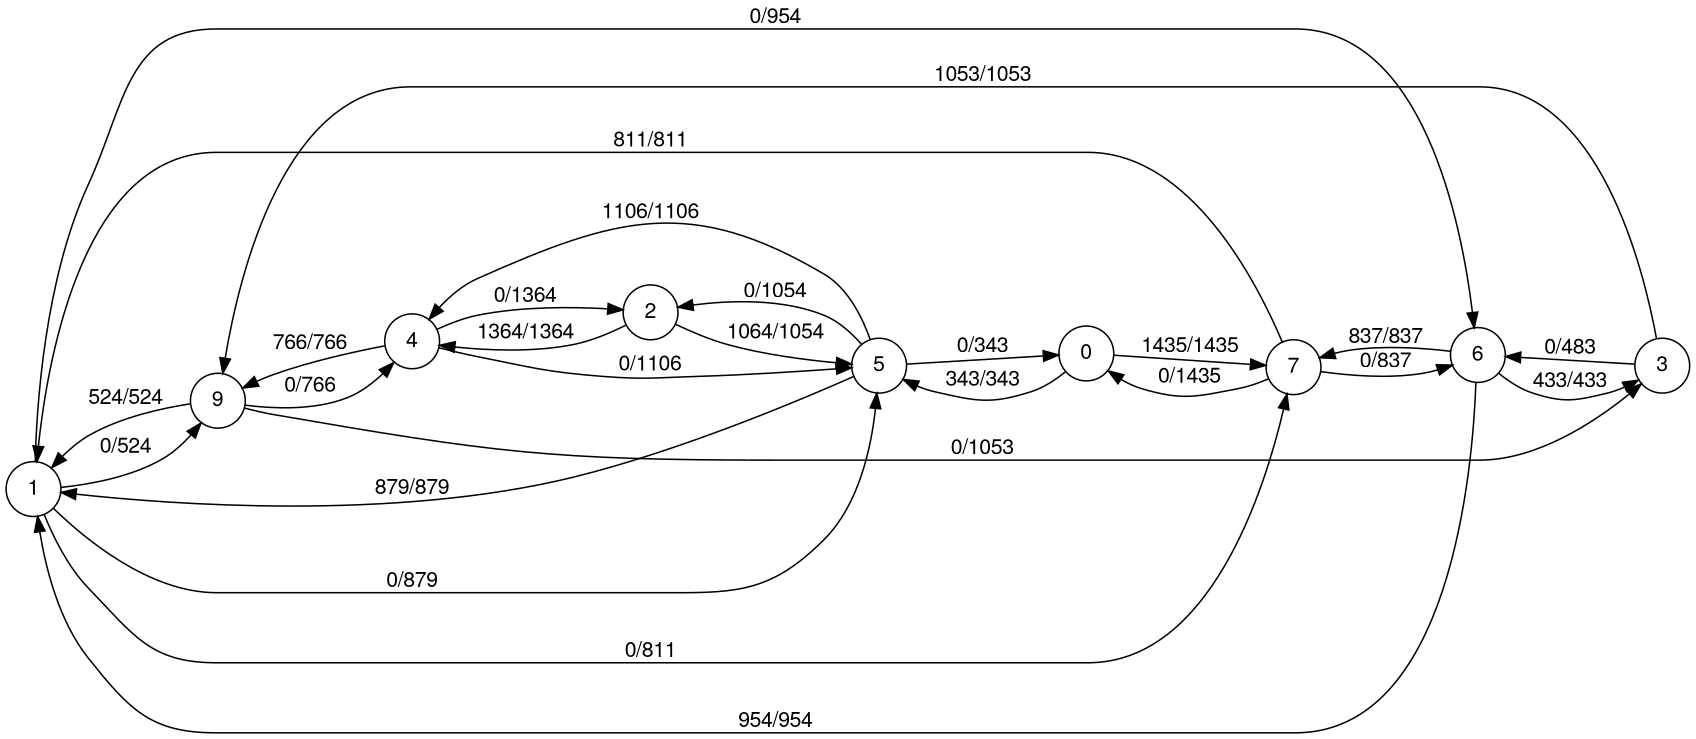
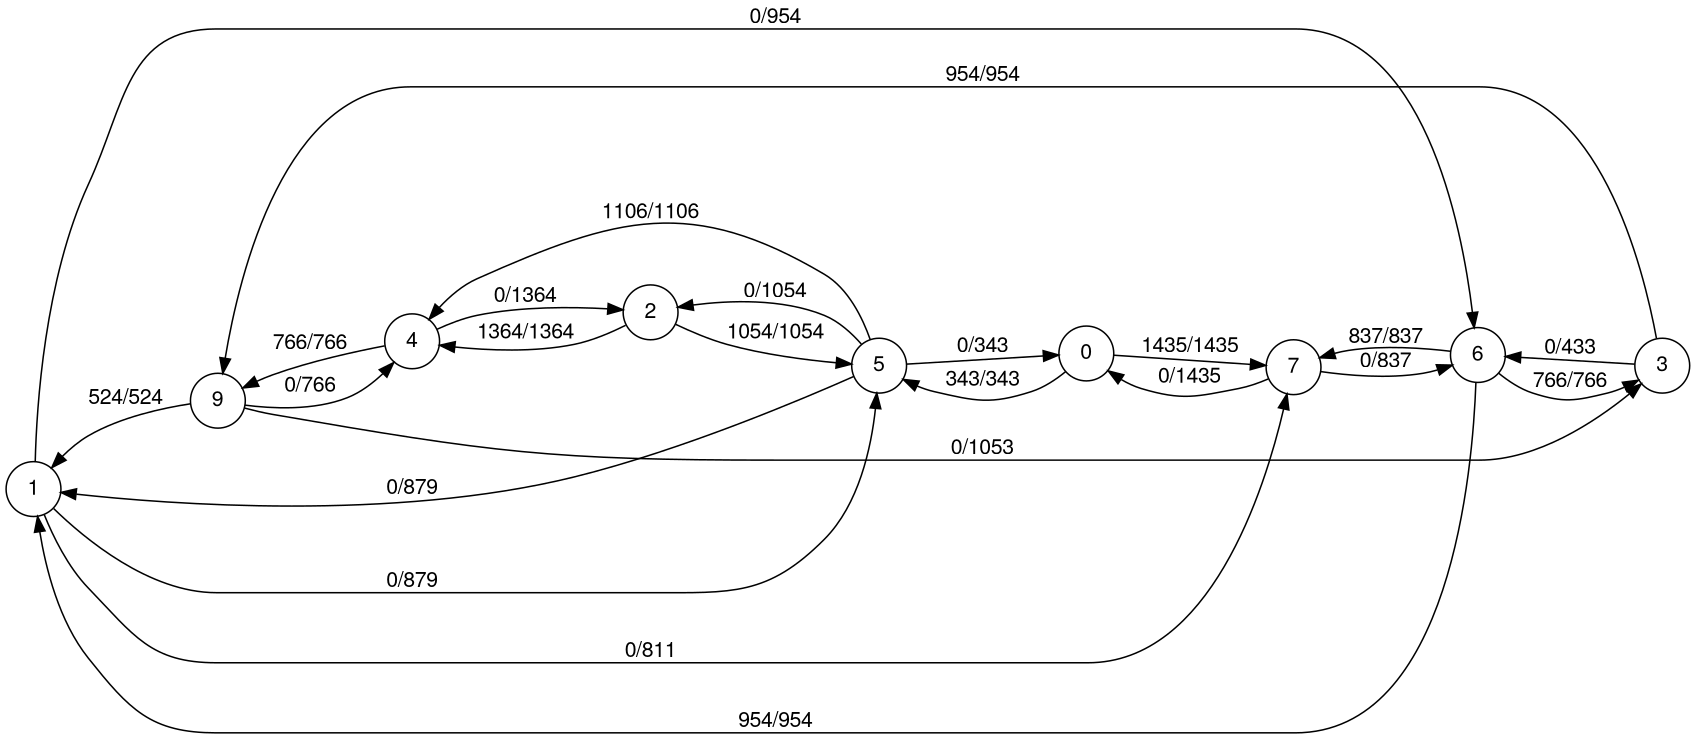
  digraph {
    fontname="Helvetica,Arial,sans-serif"
    rankdir=LR
    node [fontname="Helvetica,Arial,sans-serif" shape=circle]
    edge [fontname="Helvetica,Arial,sans-serif"]
    1
    9
    7
    5
    6
    3
    4
    0
    2
-   1 -> 9 [label="0/524"]
    1 -> 7 [label="0/811"]
    1 -> 5 [label="0/879"]
    1 -> 6 [label="0/954"]
    9 -> 1 [label="524/524"]
    9 -> 3 [label="0/1053"]
    9 -> 4 [label="0/766"]
-   7 -> 1 [label="811/811"]
    7 -> 6 [label="0/837"]
    7 -> 0 [label="0/1435"]
-   5 -> 1 [label="879/879"]
+   5 -> 1 [label="0/879"]
    5 -> 4 [label="1106/1106"]
    5 -> 0 [label="0/343"]
    5 -> 2 [label="0/1054"]
    6 -> 1 [label="954/954"]
    6 -> 7 [label="837/837"]
-   6 -> 3 [label="433/433"]
-   3 -> 9 [label="1053/1053"]
-   3 -> 6 [label="0/483"]
+   6 -> 3 [label="766/766"]
+   3 -> 9 [label="954/954"]
+   3 -> 6 [label="0/433"]
    4 -> 9 [label="766/766"]
-   4 -> 5 [label="0/1106"]
    4 -> 2 [label="0/1364"]
    0 -> 7 [label="1435/1435"]
    0 -> 5 [label="343/343"]
-   2 -> 5 [label="1064/1054"]
+   2 -> 5 [label="1054/1054"]
    2 -> 4 [label="1364/1364"]
  }
